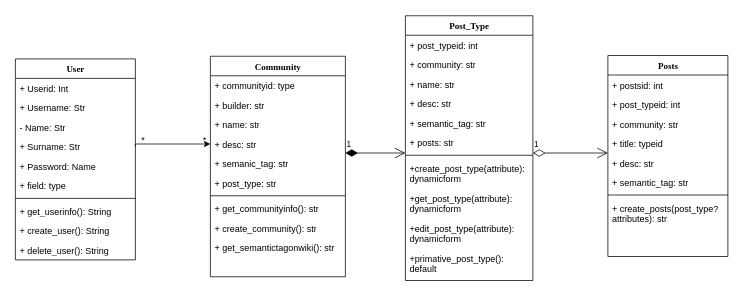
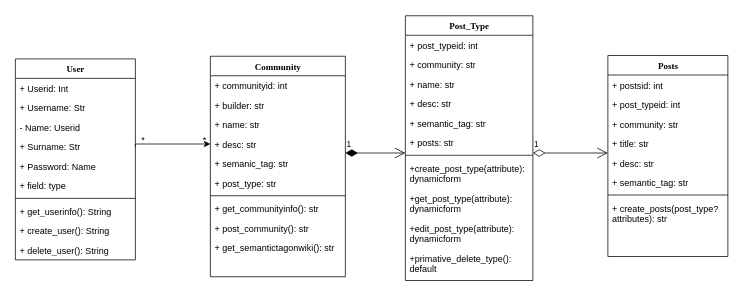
  <mxCell id="0" />
  <mxCell id="1" parent="0" />
  <mxCell id="2" value="User" style="swimlane;html=1;fontStyle=1;align=center;verticalAlign=top;childLayout=stackLayout;horizontal=1;startSize=26;horizontalStack=0;resizeParent=1;resizeLast=0;collapsible=1;marginBottom=0;swimlaneFillColor=#ffffff;rounded=0;shadow=0;comic=0;labelBackgroundColor=none;strokeColor=#000000;strokeWidth=1;fillColor=none;fontFamily=Verdana;fontSize=12;fontColor=#000000;" parent="1" vertex="1"><mxGeometry x="20" y="78" width="160" height="268" as="geometry" /></mxCell>
  <mxCell id="3" value="+ Userid: Int" style="text;html=1;strokeColor=none;fillColor=none;align=left;verticalAlign=top;spacingLeft=4;spacingRight=4;whiteSpace=wrap;overflow=hidden;rotatable=0;points=[[0,0.5],[1,0.5]];portConstraint=eastwest;" parent="2" vertex="1"><mxGeometry y="26" width="160" height="26" as="geometry" /></mxCell>
  <mxCell id="4" value="+ Username: Str" style="text;html=1;strokeColor=none;fillColor=none;align=left;verticalAlign=top;spacingLeft=4;spacingRight=4;whiteSpace=wrap;overflow=hidden;rotatable=0;points=[[0,0.5],[1,0.5]];portConstraint=eastwest;" parent="2" vertex="1"><mxGeometry y="52" width="160" height="26" as="geometry" /></mxCell>
- <mxCell id="5" value="- Name: Str" style="text;html=1;strokeColor=none;fillColor=none;align=left;verticalAlign=top;spacingLeft=4;spacingRight=4;whiteSpace=wrap;overflow=hidden;rotatable=0;points=[[0,0.5],[1,0.5]];portConstraint=eastwest;" parent="2" vertex="1"><mxGeometry y="78" width="160" height="26" as="geometry" /></mxCell>
+ <mxCell id="5" value="- Name: Userid" style="text;html=1;strokeColor=none;fillColor=none;align=left;verticalAlign=top;spacingLeft=4;spacingRight=4;whiteSpace=wrap;overflow=hidden;rotatable=0;points=[[0,0.5],[1,0.5]];portConstraint=eastwest;" parent="2" vertex="1"><mxGeometry y="78" width="160" height="26" as="geometry" /></mxCell>
  <mxCell id="6" value="+ Surname: Str" style="text;html=1;strokeColor=none;fillColor=none;align=left;verticalAlign=top;spacingLeft=4;spacingRight=4;whiteSpace=wrap;overflow=hidden;rotatable=0;points=[[0,0.5],[1,0.5]];portConstraint=eastwest;" parent="2" vertex="1"><mxGeometry y="104" width="160" height="26" as="geometry" /></mxCell>
  <mxCell id="7" value="+ Password: Name" style="text;html=1;strokeColor=none;fillColor=none;align=left;verticalAlign=top;spacingLeft=4;spacingRight=4;whiteSpace=wrap;overflow=hidden;rotatable=0;points=[[0,0.5],[1,0.5]];portConstraint=eastwest;" parent="2" vertex="1"><mxGeometry y="130" width="160" height="26" as="geometry" /></mxCell>
  <mxCell id="8" value="+ field: type" style="text;html=1;strokeColor=none;fillColor=none;align=left;verticalAlign=top;spacingLeft=4;spacingRight=4;whiteSpace=wrap;overflow=hidden;rotatable=0;points=[[0,0.5],[1,0.5]];portConstraint=eastwest;" parent="2" vertex="1"><mxGeometry y="156" width="160" height="26" as="geometry" /></mxCell>
  <mxCell id="9" value="" style="line;html=1;strokeWidth=1;fillColor=none;align=left;verticalAlign=middle;spacingTop=-1;spacingLeft=3;spacingRight=3;rotatable=0;labelPosition=right;points=[];portConstraint=eastwest;" parent="2" vertex="1"><mxGeometry y="182" width="160" height="8" as="geometry" /></mxCell>
  <mxCell id="10" value="+ get_userinfo(): String" style="text;html=1;strokeColor=none;fillColor=none;align=left;verticalAlign=top;spacingLeft=4;spacingRight=4;whiteSpace=wrap;overflow=hidden;rotatable=0;points=[[0,0.5],[1,0.5]];portConstraint=eastwest;" parent="2" vertex="1"><mxGeometry y="190" width="160" height="26" as="geometry" /></mxCell>
  <mxCell id="11" value="+ create_user(): String" style="text;html=1;strokeColor=none;fillColor=none;align=left;verticalAlign=top;spacingLeft=4;spacingRight=4;whiteSpace=wrap;overflow=hidden;rotatable=0;points=[[0,0.5],[1,0.5]];portConstraint=eastwest;" parent="2" vertex="1"><mxGeometry y="216" width="160" height="26" as="geometry" /></mxCell>
  <mxCell id="12" value="+ delete_user(): String" style="text;html=1;strokeColor=none;fillColor=none;align=left;verticalAlign=top;spacingLeft=4;spacingRight=4;whiteSpace=wrap;overflow=hidden;rotatable=0;points=[[0,0.5],[1,0.5]];portConstraint=eastwest;" vertex="1" parent="2"><mxGeometry y="242" width="160" height="26" as="geometry" /></mxCell>
  <mxCell id="13" value="Community" style="swimlane;html=1;fontStyle=1;align=center;verticalAlign=top;childLayout=stackLayout;horizontal=1;startSize=26;horizontalStack=0;resizeParent=1;resizeLast=0;collapsible=1;marginBottom=0;swimlaneFillColor=#ffffff;rounded=0;shadow=0;comic=0;labelBackgroundColor=none;strokeColor=#000000;strokeWidth=1;fillColor=none;fontFamily=Verdana;fontSize=12;fontColor=#000000;" parent="1" vertex="1"><mxGeometry x="280" y="74.5" width="180" height="294" as="geometry" /></mxCell>
- <mxCell id="14" value="+ communityid: type" style="text;html=1;strokeColor=none;fillColor=none;align=left;verticalAlign=top;spacingLeft=4;spacingRight=4;whiteSpace=wrap;overflow=hidden;rotatable=0;points=[[0,0.5],[1,0.5]];portConstraint=eastwest;" parent="13" vertex="1"><mxGeometry y="26" width="180" height="26" as="geometry" /></mxCell>
+ <mxCell id="14" value="+ communityid: int" style="text;html=1;strokeColor=none;fillColor=none;align=left;verticalAlign=top;spacingLeft=4;spacingRight=4;whiteSpace=wrap;overflow=hidden;rotatable=0;points=[[0,0.5],[1,0.5]];portConstraint=eastwest;" parent="13" vertex="1"><mxGeometry y="26" width="180" height="26" as="geometry" /></mxCell>
  <mxCell id="15" value="+ builder: str" style="text;html=1;strokeColor=none;fillColor=none;align=left;verticalAlign=top;spacingLeft=4;spacingRight=4;whiteSpace=wrap;overflow=hidden;rotatable=0;points=[[0,0.5],[1,0.5]];portConstraint=eastwest;" parent="13" vertex="1"><mxGeometry y="52" width="180" height="26" as="geometry" /></mxCell>
  <mxCell id="16" value="+ name: str" style="text;html=1;strokeColor=none;fillColor=none;align=left;verticalAlign=top;spacingLeft=4;spacingRight=4;whiteSpace=wrap;overflow=hidden;rotatable=0;points=[[0,0.5],[1,0.5]];portConstraint=eastwest;" parent="13" vertex="1"><mxGeometry y="78" width="180" height="26" as="geometry" /></mxCell>
  <mxCell id="17" value="+ desc: str" style="text;html=1;strokeColor=none;fillColor=none;align=left;verticalAlign=top;spacingLeft=4;spacingRight=4;whiteSpace=wrap;overflow=hidden;rotatable=0;points=[[0,0.5],[1,0.5]];portConstraint=eastwest;" parent="13" vertex="1"><mxGeometry y="104" width="180" height="26" as="geometry" /></mxCell>
  <mxCell id="18" value="+ semanic_tag: str" style="text;html=1;strokeColor=none;fillColor=none;align=left;verticalAlign=top;spacingLeft=4;spacingRight=4;whiteSpace=wrap;overflow=hidden;rotatable=0;points=[[0,0.5],[1,0.5]];portConstraint=eastwest;" parent="13" vertex="1"><mxGeometry y="130" width="180" height="26" as="geometry" /></mxCell>
  <mxCell id="19" value="+ post_type: str" style="text;html=1;strokeColor=none;fillColor=none;align=left;verticalAlign=top;spacingLeft=4;spacingRight=4;whiteSpace=wrap;overflow=hidden;rotatable=0;points=[[0,0.5],[1,0.5]];portConstraint=eastwest;" parent="13" vertex="1"><mxGeometry y="156" width="180" height="26" as="geometry" /></mxCell>
  <mxCell id="20" value="" style="line;html=1;strokeWidth=1;fillColor=none;align=left;verticalAlign=middle;spacingTop=-1;spacingLeft=3;spacingRight=3;rotatable=0;labelPosition=right;points=[];portConstraint=eastwest;" parent="13" vertex="1"><mxGeometry y="182" width="180" height="8" as="geometry" /></mxCell>
  <mxCell id="21" value="+ get_communityinfo(): str" style="text;html=1;strokeColor=none;fillColor=none;align=left;verticalAlign=top;spacingLeft=4;spacingRight=4;whiteSpace=wrap;overflow=hidden;rotatable=0;points=[[0,0.5],[1,0.5]];portConstraint=eastwest;" parent="13" vertex="1"><mxGeometry y="190" width="180" height="26" as="geometry" /></mxCell>
- <mxCell id="22" value="+ create_community(): str" style="text;html=1;strokeColor=none;fillColor=none;align=left;verticalAlign=top;spacingLeft=4;spacingRight=4;whiteSpace=wrap;overflow=hidden;rotatable=0;points=[[0,0.5],[1,0.5]];portConstraint=eastwest;" parent="13" vertex="1"><mxGeometry y="216" width="180" height="26" as="geometry" /></mxCell>
+ <mxCell id="22" value="+ post_community(): str" style="text;html=1;strokeColor=none;fillColor=none;align=left;verticalAlign=top;spacingLeft=4;spacingRight=4;whiteSpace=wrap;overflow=hidden;rotatable=0;points=[[0,0.5],[1,0.5]];portConstraint=eastwest;" parent="13" vertex="1"><mxGeometry y="216" width="180" height="26" as="geometry" /></mxCell>
  <mxCell id="23" value="+ get_semantictagonwiki(): str" style="text;html=1;strokeColor=none;fillColor=none;align=left;verticalAlign=top;spacingLeft=4;spacingRight=4;whiteSpace=wrap;overflow=hidden;rotatable=0;points=[[0,0.5],[1,0.5]];portConstraint=eastwest;" parent="13" vertex="1"><mxGeometry y="242" width="180" height="26" as="geometry" /></mxCell>
  <mxCell id="24" value="Post_Type" style="swimlane;html=1;fontStyle=1;align=center;verticalAlign=top;childLayout=stackLayout;horizontal=1;startSize=26;horizontalStack=0;resizeParent=1;resizeLast=0;collapsible=1;marginBottom=0;swimlaneFillColor=#ffffff;rounded=0;shadow=0;comic=0;labelBackgroundColor=none;strokeColor=#000000;strokeWidth=1;fillColor=none;fontFamily=Verdana;fontSize=12;fontColor=#000000;" parent="1" vertex="1"><mxGeometry x="540" y="20.5" width="170" height="353" as="geometry" /></mxCell>
  <mxCell id="25" value="+ post_typeid: int" style="text;html=1;strokeColor=none;fillColor=none;align=left;verticalAlign=top;spacingLeft=4;spacingRight=4;whiteSpace=wrap;overflow=hidden;rotatable=0;points=[[0,0.5],[1,0.5]];portConstraint=eastwest;" parent="24" vertex="1"><mxGeometry y="26" width="170" height="26" as="geometry" /></mxCell>
  <mxCell id="26" value="+ community: str" style="text;html=1;strokeColor=none;fillColor=none;align=left;verticalAlign=top;spacingLeft=4;spacingRight=4;whiteSpace=wrap;overflow=hidden;rotatable=0;points=[[0,0.5],[1,0.5]];portConstraint=eastwest;" parent="24" vertex="1"><mxGeometry y="52" width="170" height="26" as="geometry" /></mxCell>
  <mxCell id="27" value="+ name: str" style="text;html=1;strokeColor=none;fillColor=none;align=left;verticalAlign=top;spacingLeft=4;spacingRight=4;whiteSpace=wrap;overflow=hidden;rotatable=0;points=[[0,0.5],[1,0.5]];portConstraint=eastwest;" parent="24" vertex="1"><mxGeometry y="78" width="170" height="26" as="geometry" /></mxCell>
  <mxCell id="28" value="+ desc: str" style="text;html=1;strokeColor=none;fillColor=none;align=left;verticalAlign=top;spacingLeft=4;spacingRight=4;whiteSpace=wrap;overflow=hidden;rotatable=0;points=[[0,0.5],[1,0.5]];portConstraint=eastwest;" parent="24" vertex="1"><mxGeometry y="104" width="170" height="26" as="geometry" /></mxCell>
  <mxCell id="29" value="+ semantic_tag: str" style="text;html=1;strokeColor=none;fillColor=none;align=left;verticalAlign=top;spacingLeft=4;spacingRight=4;whiteSpace=wrap;overflow=hidden;rotatable=0;points=[[0,0.5],[1,0.5]];portConstraint=eastwest;" parent="24" vertex="1"><mxGeometry y="130" width="170" height="26" as="geometry" /></mxCell>
  <mxCell id="30" value="+ posts: str" style="text;html=1;strokeColor=none;fillColor=none;align=left;verticalAlign=top;spacingLeft=4;spacingRight=4;whiteSpace=wrap;overflow=hidden;rotatable=0;points=[[0,0.5],[1,0.5]];portConstraint=eastwest;" parent="24" vertex="1"><mxGeometry y="156" width="170" height="26" as="geometry" /></mxCell>
  <mxCell id="31" value="" style="line;html=1;strokeWidth=1;fillColor=none;align=left;verticalAlign=middle;spacingTop=-1;spacingLeft=3;spacingRight=3;rotatable=0;labelPosition=right;points=[];portConstraint=eastwest;" parent="24" vertex="1"><mxGeometry y="182" width="170" height="8" as="geometry" /></mxCell>
  <mxCell id="32" value="+create_post_type(attribute): dynamicform" style="text;html=1;strokeColor=none;fillColor=none;align=left;verticalAlign=top;spacingLeft=4;spacingRight=4;whiteSpace=wrap;overflow=hidden;rotatable=0;points=[[0,0.5],[1,0.5]];portConstraint=eastwest;" parent="24" vertex="1"><mxGeometry y="190" width="170" height="40" as="geometry" /></mxCell>
  <mxCell id="33" value="+get_post_type(attribute): dynamicform" style="text;html=1;strokeColor=none;fillColor=none;align=left;verticalAlign=top;spacingLeft=4;spacingRight=4;whiteSpace=wrap;overflow=hidden;rotatable=0;points=[[0,0.5],[1,0.5]];portConstraint=eastwest;" parent="24" vertex="1"><mxGeometry y="230" width="170" height="40" as="geometry" /></mxCell>
  <mxCell id="34" value="+edit_post_type(attribute): dynamicform" style="text;html=1;strokeColor=none;fillColor=none;align=left;verticalAlign=top;spacingLeft=4;spacingRight=4;whiteSpace=wrap;overflow=hidden;rotatable=0;points=[[0,0.5],[1,0.5]];portConstraint=eastwest;" vertex="1" parent="24"><mxGeometry y="270" width="170" height="40" as="geometry" /></mxCell>
- <mxCell id="35" value="+primative_post_type(): default" style="text;html=1;strokeColor=none;fillColor=none;align=left;verticalAlign=top;spacingLeft=4;spacingRight=4;whiteSpace=wrap;overflow=hidden;rotatable=0;points=[[0,0.5],[1,0.5]];portConstraint=eastwest;" vertex="1" parent="24"><mxGeometry y="310" width="170" height="40" as="geometry" /></mxCell>
+ <mxCell id="35" value="+primative_delete_type(): default" style="text;html=1;strokeColor=none;fillColor=none;align=left;verticalAlign=top;spacingLeft=4;spacingRight=4;whiteSpace=wrap;overflow=hidden;rotatable=0;points=[[0,0.5],[1,0.5]];portConstraint=eastwest;" vertex="1" parent="24"><mxGeometry y="310" width="170" height="40" as="geometry" /></mxCell>
  <mxCell id="36" value="Posts" style="swimlane;html=1;fontStyle=1;align=center;verticalAlign=top;childLayout=stackLayout;horizontal=1;startSize=26;horizontalStack=0;resizeParent=1;resizeLast=0;collapsible=1;marginBottom=0;swimlaneFillColor=#ffffff;rounded=0;shadow=0;comic=0;labelBackgroundColor=none;strokeColor=#000000;strokeWidth=1;fillColor=none;fontFamily=Verdana;fontSize=12;fontColor=#000000;" parent="1" vertex="1"><mxGeometry x="810" y="73.5" width="160" height="268" as="geometry" /></mxCell>
  <mxCell id="37" value="+ postsid: int" style="text;html=1;strokeColor=none;fillColor=none;align=left;verticalAlign=top;spacingLeft=4;spacingRight=4;whiteSpace=wrap;overflow=hidden;rotatable=0;points=[[0,0.5],[1,0.5]];portConstraint=eastwest;" parent="36" vertex="1"><mxGeometry y="26" width="160" height="26" as="geometry" /></mxCell>
  <mxCell id="38" value="+ post_typeid: int" style="text;html=1;strokeColor=none;fillColor=none;align=left;verticalAlign=top;spacingLeft=4;spacingRight=4;whiteSpace=wrap;overflow=hidden;rotatable=0;points=[[0,0.5],[1,0.5]];portConstraint=eastwest;" vertex="1" parent="36"><mxGeometry y="52" width="160" height="26" as="geometry" /></mxCell>
  <mxCell id="39" value="+ community: str" style="text;html=1;strokeColor=none;fillColor=none;align=left;verticalAlign=top;spacingLeft=4;spacingRight=4;whiteSpace=wrap;overflow=hidden;rotatable=0;points=[[0,0.5],[1,0.5]];portConstraint=eastwest;" parent="36" vertex="1"><mxGeometry y="78" width="160" height="26" as="geometry" /></mxCell>
- <mxCell id="40" value="+ title: typeid" style="text;html=1;strokeColor=none;fillColor=none;align=left;verticalAlign=top;spacingLeft=4;spacingRight=4;whiteSpace=wrap;overflow=hidden;rotatable=0;points=[[0,0.5],[1,0.5]];portConstraint=eastwest;" parent="36" vertex="1"><mxGeometry y="104" width="160" height="26" as="geometry" /></mxCell>
+ <mxCell id="40" value="+ title: str" style="text;html=1;strokeColor=none;fillColor=none;align=left;verticalAlign=top;spacingLeft=4;spacingRight=4;whiteSpace=wrap;overflow=hidden;rotatable=0;points=[[0,0.5],[1,0.5]];portConstraint=eastwest;" parent="36" vertex="1"><mxGeometry y="104" width="160" height="26" as="geometry" /></mxCell>
  <mxCell id="41" value="+ desc: str" style="text;html=1;strokeColor=none;fillColor=none;align=left;verticalAlign=top;spacingLeft=4;spacingRight=4;whiteSpace=wrap;overflow=hidden;rotatable=0;points=[[0,0.5],[1,0.5]];portConstraint=eastwest;" parent="36" vertex="1"><mxGeometry y="130" width="160" height="26" as="geometry" /></mxCell>
  <mxCell id="42" value="+ semantic_tag: str" style="text;html=1;strokeColor=none;fillColor=none;align=left;verticalAlign=top;spacingLeft=4;spacingRight=4;whiteSpace=wrap;overflow=hidden;rotatable=0;points=[[0,0.5],[1,0.5]];portConstraint=eastwest;" parent="36" vertex="1"><mxGeometry y="156" width="160" height="26" as="geometry" /></mxCell>
  <mxCell id="43" value="" style="line;html=1;strokeWidth=1;fillColor=none;align=left;verticalAlign=middle;spacingTop=-1;spacingLeft=3;spacingRight=3;rotatable=0;labelPosition=right;points=[];portConstraint=eastwest;" parent="36" vertex="1"><mxGeometry y="182" width="160" height="8" as="geometry" /></mxCell>
  <mxCell id="44" value="+ create_posts(post_type?attributes): str" style="text;html=1;strokeColor=none;fillColor=none;align=left;verticalAlign=top;spacingLeft=4;spacingRight=4;whiteSpace=wrap;overflow=hidden;rotatable=0;points=[[0,0.5],[1,0.5]];portConstraint=eastwest;" parent="36" vertex="1"><mxGeometry y="190" width="160" height="40" as="geometry" /></mxCell>
  <mxCell id="45" value="" style="edgeStyle=orthogonalEdgeStyle;rounded=0;orthogonalLoop=1;jettySize=auto;html=1;exitX=1;exitY=0.5;exitDx=0;exitDy=0;entryX=0;entryY=0.5;entryDx=0;entryDy=0;" parent="1" source="6" target="17" edge="1"><mxGeometry relative="1" as="geometry"><mxPoint x="250" y="199" as="sourcePoint" /><mxPoint x="230" y="225" as="targetPoint" /><Array as="points"><mxPoint x="180" y="192" /></Array></mxGeometry></mxCell>
  <mxCell id="46" value="*" style="text;html=1;resizable=0;autosize=1;align=center;verticalAlign=middle;points=[];fillColor=none;strokeColor=none;rounded=0;" parent="1" vertex="1"><mxGeometry x="180" y="176" width="20" height="20" as="geometry" /></mxCell>
  <mxCell id="47" value="*" style="text;html=1;resizable=0;autosize=1;align=center;verticalAlign=middle;points=[];fillColor=none;strokeColor=none;rounded=0;" parent="1" vertex="1"><mxGeometry x="262" y="175.5" width="20" height="20" as="geometry" /></mxCell>
  <mxCell id="48" value="1" style="endArrow=open;html=1;endSize=12;startArrow=diamondThin;startSize=14;startFill=1;edgeStyle=orthogonalEdgeStyle;align=left;verticalAlign=bottom;" edge="1" parent="1"><mxGeometry x="-1" y="3" relative="1" as="geometry"><mxPoint x="460" y="203.5" as="sourcePoint" /><mxPoint x="540" y="203.5" as="targetPoint" /></mxGeometry></mxCell>
  <mxCell id="49" value="1" style="endArrow=open;html=1;endSize=12;startArrow=diamondThin;startSize=14;startFill=0;edgeStyle=orthogonalEdgeStyle;align=left;verticalAlign=bottom;" edge="1" parent="1"><mxGeometry x="-1" y="3" relative="1" as="geometry"><mxPoint x="710" y="203.5" as="sourcePoint" /><mxPoint x="810" y="203.5" as="targetPoint" /></mxGeometry></mxCell>
